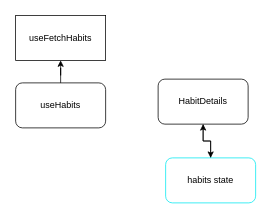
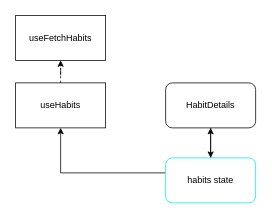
  <mxCell id="0" />
  <mxCell id="1" parent="0" />
+ <mxCell id="2" style="edgeStyle=orthogonalEdgeStyle;rounded=0;orthogonalLoop=1;jettySize=auto;html=1;entryX=0.5;entryY=1;entryDx=0;entryDy=0;" edge="1" parent="1" source="4" target="7"><mxGeometry relative="1" as="geometry"><mxPoint x="80" y="180" as="targetPoint" /><Array as="points"><mxPoint x="80" y="230" /></Array></mxGeometry></mxCell>
  <mxCell id="3" value="" style="edgeStyle=orthogonalEdgeStyle;rounded=0;orthogonalLoop=1;jettySize=auto;html=1;" edge="1" parent="1" source="4" target="9"><mxGeometry relative="1" as="geometry" /></mxCell>
  <mxCell id="4" value="habits state" style="rounded=1;whiteSpace=wrap;html=1;strokeColor=#00E8F0;" vertex="1" parent="1"><mxGeometry x="220" y="210" width="120" height="60" as="geometry" /></mxCell>
  <mxCell id="5" value="useFetchHabits" style="whiteSpace=wrap;html=1;rounded=0;" vertex="1" parent="1"><mxGeometry x="20" y="20" width="120" height="60" as="geometry" /></mxCell>
- <mxCell id="6" value="" style="edgeStyle=orthogonalEdgeStyle;rounded=0;orthogonalLoop=1;jettySize=auto;html=1;" edge="1" parent="1" source="7" target="5"><mxGeometry relative="1" as="geometry" /></mxCell>
- <mxCell id="7" value="useHabits" style="rounded=1;whiteSpace=wrap;html=1;" vertex="1" parent="1"><mxGeometry x="20" y="110" width="120" height="60" as="geometry" /></mxCell>
+ <mxCell id="6" value="" style="edgeStyle=orthogonalEdgeStyle;rounded=0;orthogonalLoop=1;jettySize=auto;html=1;dashed=1;" edge="1" parent="1" source="7" target="5"><mxGeometry relative="1" as="geometry" /></mxCell>
+ <mxCell id="7" value="useHabits" style="whiteSpace=wrap;html=1;rounded=0;" vertex="1" parent="1"><mxGeometry x="20" y="110" width="120" height="60" as="geometry" /></mxCell>
  <mxCell id="8" value="" style="edgeStyle=orthogonalEdgeStyle;rounded=0;orthogonalLoop=1;jettySize=auto;html=1;" edge="1" parent="1" source="9" target="4"><mxGeometry relative="1" as="geometry" /></mxCell>
- <mxCell id="9" value="HabitDetails" style="rounded=1;whiteSpace=wrap;html=1;" vertex="1" parent="1"><mxGeometry x="210" y="105" width="120" height="60" as="geometry" /></mxCell>
+ <mxCell id="9" value="HabitDetails" style="rounded=1;whiteSpace=wrap;html=1;" vertex="1" parent="1"><mxGeometry x="220" y="110" width="120" height="60" as="geometry" /></mxCell>
